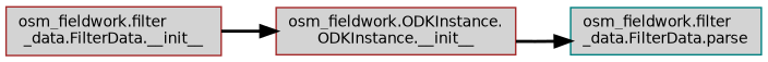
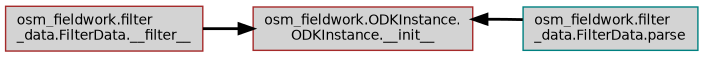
  digraph {
    rankdir=RL
    node [color=brown fillcolor=lightgrey fontname=Helvetica fontsize=10 shape=record style=filled]
    edge [color=black dir=back fontname=Helvetica fontsize=10 labelfontname=Helvetica labelfontsize=10 style=bold]
    n1 [color=teal fontcolor=black height=0.2 label="osm_fieldwork.filter\l_data.FilterData.parse" width=0.4]
    n2 [height=0.2 label="osm_fieldwork.ODKInstance.\lODKInstance.__init__" width=0.4]
-   n3 [height=0.2 label="osm_fieldwork.filter\l_data.FilterData.__init__" width=0.4]
-   n1 -> n2
+   n3 [height=0.2 label="osm_fieldwork.filter\l_data.FilterData.__filter__" width=0.4]
+   n2 -> n1
    n2 -> n3
  }
